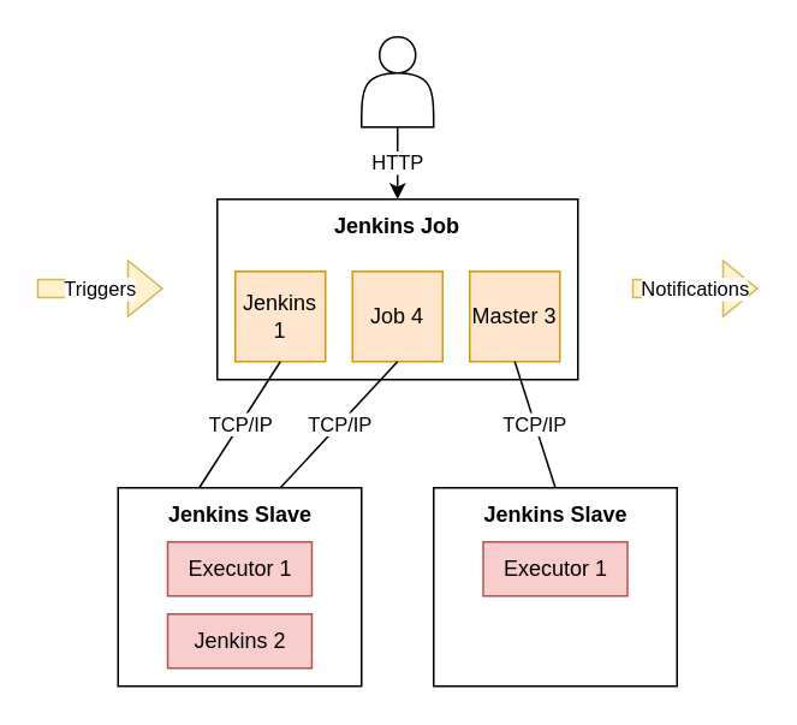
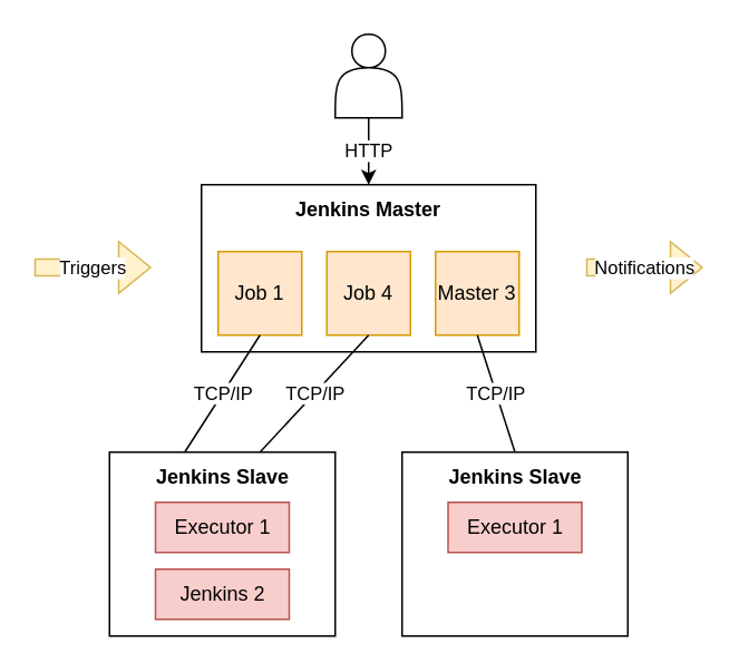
  <mxCell id="0" />
  <mxCell id="1" parent="0" />
  <mxCell id="2" value="HTTP" style="edgeStyle=orthogonalEdgeStyle;rounded=0;orthogonalLoop=1;jettySize=auto;html=1;" edge="1" parent="1" source="3" target="5"><mxGeometry relative="1" as="geometry" /></mxCell>
  <mxCell id="3" value="" style="shape=actor;whiteSpace=wrap;html=1;" parent="1" vertex="1"><mxGeometry x="200" y="20" width="40" height="50" as="geometry" /></mxCell>
  <mxCell id="4" value="" style="rounded=0;whiteSpace=wrap;html=1;fillColor=none;" vertex="1" parent="1"><mxGeometry x="120" y="110" width="200" height="100" as="geometry" /></mxCell>
- <mxCell id="5" value="Jenkins Job" style="text;html=1;strokeColor=none;fillColor=none;align=center;verticalAlign=middle;whiteSpace=wrap;rounded=0;fontStyle=1" vertex="1" parent="1"><mxGeometry x="175" y="110" width="90" height="30" as="geometry" /></mxCell>
- <mxCell id="6" value="Jenkins 1" style="rounded=0;whiteSpace=wrap;html=1;fillColor=#ffe6cc;strokeColor=#d79b00;" vertex="1" parent="1"><mxGeometry x="130" y="150" width="50" height="50" as="geometry" /></mxCell>
+ <mxCell id="5" value="Jenkins Master" style="text;html=1;strokeColor=none;fillColor=none;align=center;verticalAlign=middle;whiteSpace=wrap;rounded=0;fontStyle=1" vertex="1" parent="1"><mxGeometry x="175" y="110" width="90" height="30" as="geometry" /></mxCell>
+ <mxCell id="6" value="Job 1" style="rounded=0;whiteSpace=wrap;html=1;fillColor=#ffe6cc;strokeColor=#d79b00;" vertex="1" parent="1"><mxGeometry x="130" y="150" width="50" height="50" as="geometry" /></mxCell>
  <mxCell id="7" value="Job 4" style="rounded=0;whiteSpace=wrap;html=1;fillColor=#ffe6cc;strokeColor=#d79b00;" vertex="1" parent="1"><mxGeometry x="195" y="150" width="50" height="50" as="geometry" /></mxCell>
  <mxCell id="8" value="Master 3" style="rounded=0;whiteSpace=wrap;html=1;fillColor=#ffe6cc;strokeColor=#d79b00;" vertex="1" parent="1"><mxGeometry x="260" y="150" width="50" height="50" as="geometry" /></mxCell>
  <mxCell id="9" value="Triggers" style="shape=flexArrow;endArrow=classic;html=1;rounded=0;fillColor=#fff2cc;strokeColor=#d6b656;" edge="1" parent="1"><mxGeometry width="50" height="50" relative="1" as="geometry"><mxPoint x="20" y="159.5" as="sourcePoint" /><mxPoint x="90" y="159.5" as="targetPoint" /></mxGeometry></mxCell>
  <mxCell id="10" value="Notifications" style="shape=flexArrow;endArrow=classic;html=1;rounded=0;fillColor=#fff2cc;strokeColor=#d6b656;" edge="1" parent="1"><mxGeometry width="50" height="50" relative="1" as="geometry"><mxPoint x="350" y="159.5" as="sourcePoint" /><mxPoint x="420" y="159.5" as="targetPoint" /></mxGeometry></mxCell>
  <mxCell id="11" value="" style="rounded=0;whiteSpace=wrap;html=1;fillColor=none;" vertex="1" parent="1"><mxGeometry x="65" y="270" width="135" height="110" as="geometry" /></mxCell>
  <mxCell id="12" value="Jenkins Slave" style="text;html=1;strokeColor=none;fillColor=none;align=center;verticalAlign=middle;whiteSpace=wrap;rounded=0;fontStyle=1" vertex="1" parent="1"><mxGeometry x="87.5" y="270" width="90" height="30" as="geometry" /></mxCell>
  <mxCell id="13" value="Executor 1" style="rounded=0;whiteSpace=wrap;html=1;fillColor=#f8cecc;strokeColor=#b85450;" vertex="1" parent="1"><mxGeometry x="92.5" y="300" width="80" height="30" as="geometry" /></mxCell>
  <mxCell id="14" value="Jenkins 2" style="rounded=0;whiteSpace=wrap;html=1;fillColor=#f8cecc;strokeColor=#b85450;" vertex="1" parent="1"><mxGeometry x="92.5" y="340" width="80" height="30" as="geometry" /></mxCell>
  <mxCell id="15" value="TCP/IP" style="endArrow=none;html=1;rounded=0;entryX=0.5;entryY=1;entryDx=0;entryDy=0;exitX=0.25;exitY=0;exitDx=0;exitDy=0;" edge="1" parent="1" source="12" target="6"><mxGeometry width="50" height="50" relative="1" as="geometry"><mxPoint x="280" y="230" as="sourcePoint" /><mxPoint x="330" y="180" as="targetPoint" /></mxGeometry></mxCell>
  <mxCell id="16" value="TCP/IP" style="endArrow=none;html=1;rounded=0;exitX=0.75;exitY=0;exitDx=0;exitDy=0;entryX=0.5;entryY=1;entryDx=0;entryDy=0;" edge="1" parent="1" source="12" target="7"><mxGeometry width="50" height="50" relative="1" as="geometry"><mxPoint x="280" y="230" as="sourcePoint" /><mxPoint x="330" y="180" as="targetPoint" /></mxGeometry></mxCell>
  <mxCell id="17" value="" style="rounded=0;whiteSpace=wrap;html=1;fillColor=none;" vertex="1" parent="1"><mxGeometry x="240" y="270" width="135" height="110" as="geometry" /></mxCell>
  <mxCell id="18" value="Jenkins Slave" style="text;html=1;strokeColor=none;fillColor=none;align=center;verticalAlign=middle;whiteSpace=wrap;rounded=0;fontStyle=1" vertex="1" parent="1"><mxGeometry x="262.5" y="270" width="90" height="30" as="geometry" /></mxCell>
  <mxCell id="19" value="Executor 1" style="rounded=0;whiteSpace=wrap;html=1;fillColor=#f8cecc;strokeColor=#b85450;" vertex="1" parent="1"><mxGeometry x="267.5" y="300" width="80" height="30" as="geometry" /></mxCell>
  <mxCell id="20" value="TCP/IP" style="endArrow=none;html=1;rounded=0;exitX=0.5;exitY=1;exitDx=0;exitDy=0;entryX=0.5;entryY=0;entryDx=0;entryDy=0;" edge="1" parent="1" source="8" target="18"><mxGeometry width="50" height="50" relative="1" as="geometry"><mxPoint x="280" y="230" as="sourcePoint" /><mxPoint x="330" y="180" as="targetPoint" /></mxGeometry></mxCell>
